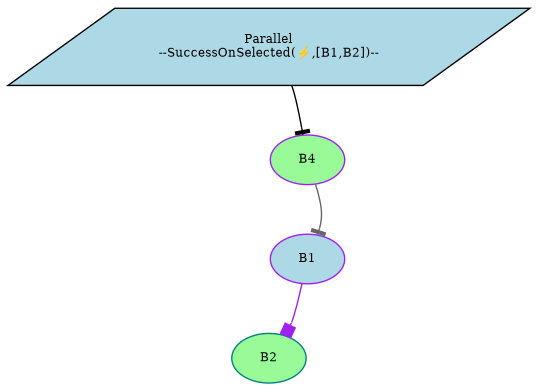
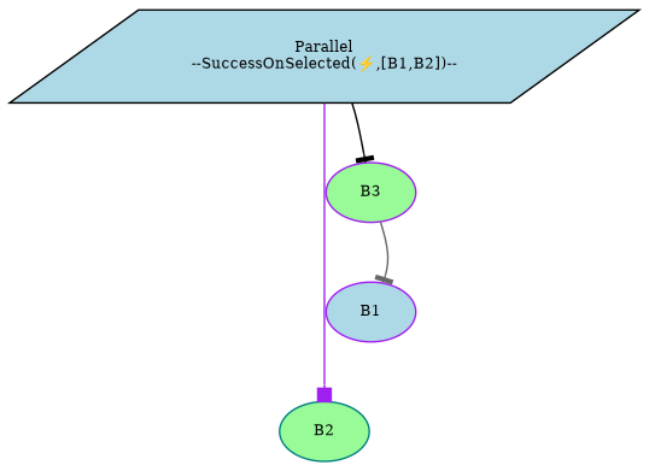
  digraph {
    fontname="DejaVu Serif"
    splines=curved
    node [color=purple fillcolor=lightblue fontcolor=black fontname="DejaVu Serif" fontsize=9 shape=ellipse style=filled]
    edge [arrowhead=tee fontname="DejaVu Serif"]
    n1 [color=black label="Parallel\n--SuccessOnSelected(⚡,[B1,B2])--" shape=parallelogram]
    n2 [color=teal fillcolor=palegreen label=B2]
-   n3 [fillcolor=palegreen label=B4]
+   n3 [fillcolor=palegreen label=B3]
    n4 [label=B1]
-   n4 -> n2 [arrowhead=box color=purple]
+   n1 -> n2 [arrowhead=box color=purple]
    n1 -> n3 [color=black]
    n3 -> n4 [color=gray40]
  }
